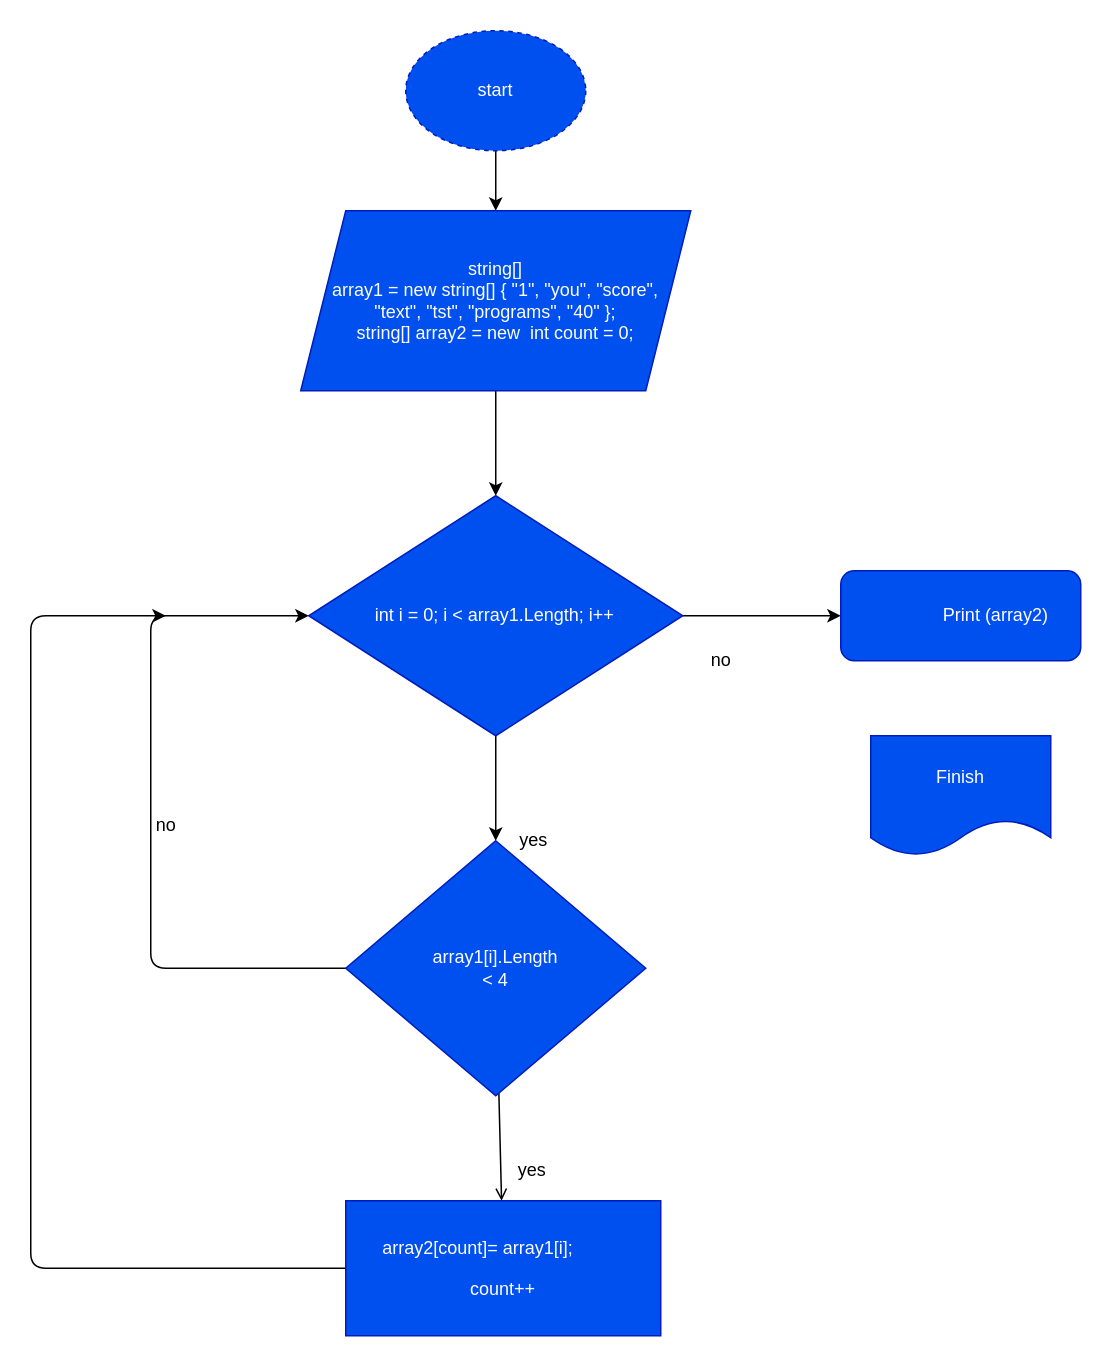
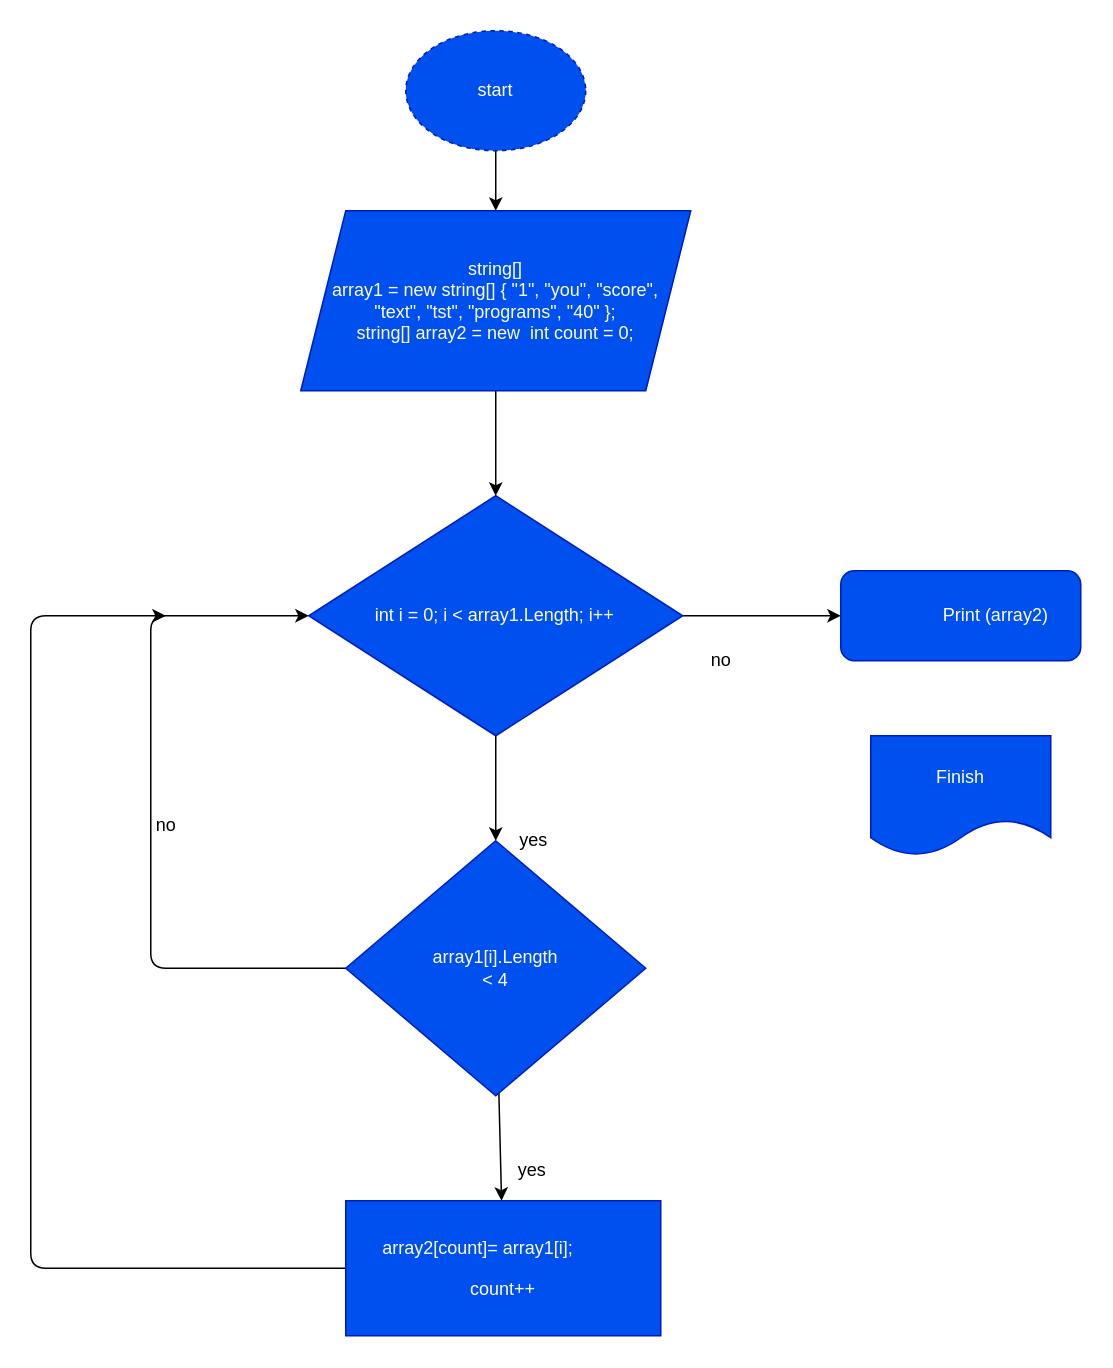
  <mxCell id="0" />
  <mxCell id="1" parent="0" />
  <mxCell id="2" style="edgeStyle=none;html=1;exitX=0.5;exitY=1;exitDx=0;exitDy=0;" edge="1" parent="1" source="8" target="7"><mxGeometry relative="1" as="geometry"><mxPoint x="326.25" y="380" as="targetPoint" /><mxPoint x="325.661" y="320" as="sourcePoint" /></mxGeometry></mxCell>
  <mxCell id="3" style="edgeStyle=none;html=1;entryX=0.5;entryY=0;entryDx=0;entryDy=0;" edge="1" parent="1" source="4"><mxGeometry relative="1" as="geometry"><mxPoint x="330" y="140" as="targetPoint" /></mxGeometry></mxCell>
  <mxCell id="4" value="start" style="ellipse;whiteSpace=wrap;html=1;fillColor=#0050ef;fontColor=#ffffff;strokeColor=#001DBC;dashed=1;" vertex="1" parent="1"><mxGeometry x="270" width="120" height="80" as="geometry" y="20" /></mxCell>
  <mxCell id="5" style="edgeStyle=none;html=1;" edge="1" parent="1" source="7" target="11"><mxGeometry relative="1" as="geometry"><mxPoint x="330" y="610" as="targetPoint" /></mxGeometry></mxCell>
  <mxCell id="6" style="edgeStyle=none;html=1;" edge="1" parent="1" source="7" target="16"><mxGeometry relative="1" as="geometry"><mxPoint x="540" y="460" as="targetPoint" /></mxGeometry></mxCell>
  <mxCell id="7" value="int i = 0; i &amp;lt; array1.Length; i++" style="rhombus;whiteSpace=wrap;html=1;fillColor=#0050ef;fontColor=#ffffff;strokeColor=#001DBC;" vertex="1" parent="1"><mxGeometry x="205.31" y="330" width="249.38" height="160" as="geometry" /></mxCell>
  <mxCell id="8" value="&lt;p class=&quot;MsoNormal&quot;&gt;&lt;span lang=&quot;EN-US&quot;&gt;string[]&lt;br/&gt;array1 = new string[] { &quot;1&quot;, &quot;you&quot;, &quot;score&quot;,&lt;br/&gt;&quot;text&quot;, &quot;tst&quot;, &quot;programs&quot;, &quot;40&quot; };&lt;br/&gt;string[] array2 = new&amp;nbsp; int count = 0;&lt;/span&gt;&lt;/p&gt;" style="shape=parallelogram;perimeter=parallelogramPerimeter;whiteSpace=wrap;html=1;fixedSize=1;fillColor=#0050ef;size=30;fontColor=#ffffff;strokeColor=#001DBC;" vertex="1" parent="1"><mxGeometry x="200" y="140" width="260" height="120" as="geometry" /></mxCell>
- <mxCell id="9" style="edgeStyle=none;html=1;endArrow=open;" edge="1" parent="1" source="11" target="13"><mxGeometry relative="1" as="geometry"><mxPoint x="330" y="830" as="targetPoint" /></mxGeometry></mxCell>
+ <mxCell id="9" style="edgeStyle=none;html=1;" edge="1" parent="1" source="11" target="13"><mxGeometry relative="1" as="geometry"><mxPoint x="330" y="830" as="targetPoint" /></mxGeometry></mxCell>
  <mxCell id="10" style="edgeStyle=none;html=1;entryX=0;entryY=0.5;entryDx=0;entryDy=0;" edge="1" parent="1" source="11" target="7"><mxGeometry relative="1" as="geometry"><mxPoint x="160" y="460" as="targetPoint" /><Array as="points"><mxPoint x="100" y="645" /><mxPoint x="100" y="410" /></Array></mxGeometry></mxCell>
  <mxCell id="11" value="&lt;p class=&quot;MsoNormal&quot;&gt;&lt;span lang=&quot;EN-US&quot;&gt;array1[i].Length&lt;br/&gt;&amp;lt; 4&lt;/span&gt;&lt;/p&gt;" style="rhombus;whiteSpace=wrap;html=1;fillColor=#0050ef;fontColor=#ffffff;strokeColor=#001DBC;" vertex="1" parent="1"><mxGeometry x="230" y="560" width="200" height="170" as="geometry" /></mxCell>
  <mxCell id="12" style="edgeStyle=none;html=1;" edge="1" parent="1" source="13"><mxGeometry relative="1" as="geometry"><mxPoint x="110" y="410" as="targetPoint" /><Array as="points"><mxPoint x="20" y="845" /><mxPoint x="20" y="675" /><mxPoint x="20" y="410" /></Array></mxGeometry></mxCell>
  <mxCell id="13" value="&lt;p class=&quot;MsoNormal&quot;&gt;&lt;span lang=&quot;EN-US&quot;&gt;array2[count]= array1[i];&amp;nbsp; &amp;nbsp; &amp;nbsp; &amp;nbsp; &amp;nbsp;&amp;nbsp;&lt;/span&gt;&lt;/p&gt;&lt;p class=&quot;MsoNormal&quot;&gt;&lt;span lang=&quot;EN-US&quot;&gt;count++&lt;/span&gt;&lt;/p&gt;" style="rounded=0;whiteSpace=wrap;html=1;fillColor=#0050ef;fontColor=#ffffff;strokeColor=#001DBC;" vertex="1" parent="1"><mxGeometry x="230" y="800" width="210" height="90" as="geometry" /></mxCell>
  <mxCell id="14" value="no" style="text;html=1;align=center;verticalAlign=middle;resizable=0;points=[];autosize=1;strokeColor=none;fillColor=none;" vertex="1" parent="1"><mxGeometry x="95" y="540" width="30" height="20" as="geometry" /></mxCell>
  <mxCell id="15" value="yes" style="text;html=1;align=center;verticalAlign=middle;resizable=0;points=[];autosize=1;strokeColor=none;fillColor=none;" vertex="1" parent="1"><mxGeometry x="339" y="770" width="30" height="20" as="geometry" /></mxCell>
  <mxCell id="16" value="&lt;p class=&quot;MsoNormal&quot; style=&quot;text-indent: 35.4pt&quot;&gt;&lt;span lang=&quot;EN-US&quot;&gt;Print (array2)&lt;/span&gt;&lt;/p&gt;" style="rounded=1;whiteSpace=wrap;html=1;fillColor=#0050ef;fontColor=#ffffff;strokeColor=#001DBC;" vertex="1" parent="1"><mxGeometry x="560" y="380" width="160" height="60" as="geometry" /></mxCell>
  <mxCell id="17" value="no" style="text;html=1;align=center;verticalAlign=middle;resizable=0;points=[];autosize=1;strokeColor=none;fillColor=none;" vertex="1" parent="1"><mxGeometry x="465" y="430" width="30" height="20" as="geometry" /></mxCell>
  <mxCell id="18" value="yes" style="text;html=1;align=center;verticalAlign=middle;resizable=0;points=[];autosize=1;strokeColor=none;fillColor=none;" vertex="1" parent="1"><mxGeometry x="340" y="550" width="30" height="20" as="geometry" /></mxCell>
  <mxCell id="19" value="Finish" style="shape=document;whiteSpace=wrap;html=1;boundedLbl=1;fillColor=#0050ef;fontColor=#ffffff;strokeColor=#001DBC;" vertex="1" parent="1"><mxGeometry x="580" y="490" width="120" height="80" as="geometry" /></mxCell>
